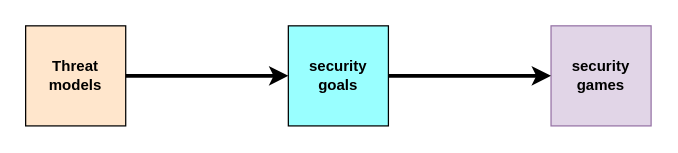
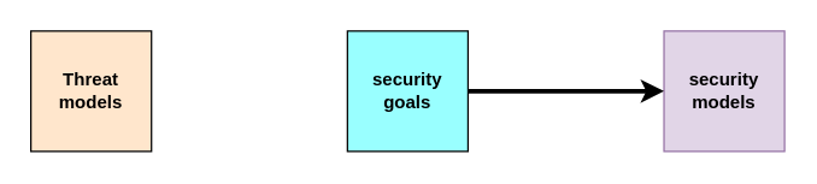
  <mxCell id="0" />
  <mxCell id="1" parent="0" />
- <mxCell id="2" style="edgeStyle=orthogonalEdgeStyle;rounded=0;orthogonalLoop=1;jettySize=auto;html=1;exitX=1;exitY=0.5;exitDx=0;exitDy=0;entryX=0;entryY=0.5;entryDx=0;entryDy=0;strokeWidth=3;" edge="1" parent="1" source="3" target="6"><mxGeometry relative="1" as="geometry" /></mxCell>
  <mxCell id="3" value="Threat models&lt;br&gt;" style="whiteSpace=wrap;html=1;aspect=fixed;fillColor=#ffe6cc;fontStyle=1;" vertex="1" parent="1"><mxGeometry x="20" y="20" width="80" height="80" as="geometry" /></mxCell>
- <mxCell id="4" value="security games" style="whiteSpace=wrap;html=1;aspect=fixed;fillColor=#e1d5e7;strokeColor=#9673a6;fontStyle=1" vertex="1" parent="1"><mxGeometry x="440" y="20" width="80" height="80" as="geometry" /></mxCell>
+ <mxCell id="4" value="security models" style="whiteSpace=wrap;html=1;aspect=fixed;fillColor=#e1d5e7;strokeColor=#9673a6;fontStyle=1" vertex="1" parent="1"><mxGeometry x="440" y="20" width="80" height="80" as="geometry" /></mxCell>
  <mxCell id="5" style="edgeStyle=orthogonalEdgeStyle;rounded=0;orthogonalLoop=1;jettySize=auto;html=1;exitX=1;exitY=0.5;exitDx=0;exitDy=0;strokeWidth=3;" edge="1" parent="1" source="6" target="4"><mxGeometry relative="1" as="geometry" /></mxCell>
  <mxCell id="6" value="security goals" style="whiteSpace=wrap;html=1;aspect=fixed;fillColor=#99FFFF;fontStyle=1" vertex="1" parent="1"><mxGeometry x="230" y="20" width="80" height="80" as="geometry" /></mxCell>
